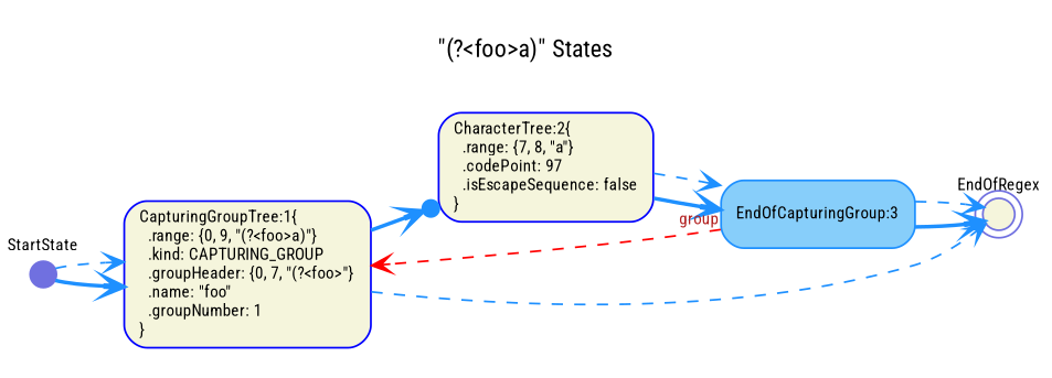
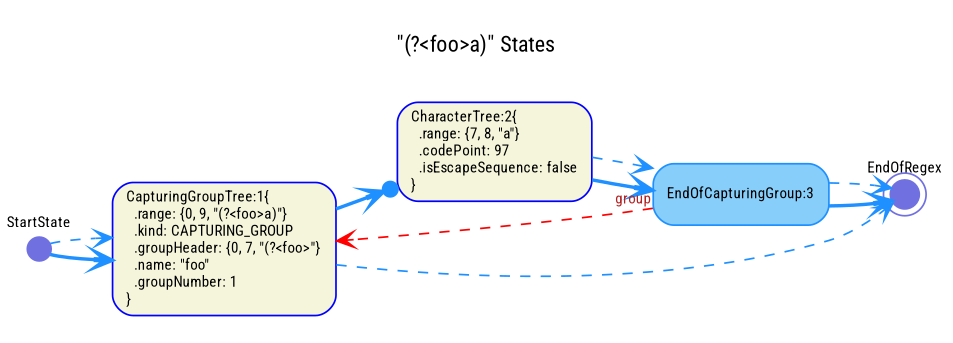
  digraph {
    fontname="Roboto Condensed"
    fontsize=13
    label="\"(?<foo>a)\" States"
    labelloc=t
    rankdir=LR
    node [color=Blue fillcolor=Beige fixedsize=false fontname="Roboto Condensed" fontsize=9 shape=box style="rounded,filled"]
    edge [arrowhead=vee arrowtail=none color=DodgerBlue dir=both fontcolor=MediumBlue fontname="Roboto Condensed" fontsize=9 style=dashed]
    n1 [label="CapturingGroupTree:1\{\l  .range: \{0, 9, \"(?<foo>a)\"\}\l  .kind: CAPTURING_GROUP\l  .groupHeader: \{0, 7, \"(?<foo>\"\}\l  .name: \"foo\"\l  .groupNumber: 1\l\}\l" width=0.75]
    n2 [label="CharacterTree:2\{\l  .range: \{7, 8, \"a\"\}\l  .codePoint: 97\l  .isEscapeSequence: false\l\}\l" width=0.75]
-   n3 [color="#7070E0" fixedsize=true label="EndOfRegex\l\l\l\l" shape=doublecircle width=0.12]
+   n3 [color="#7070E0" fillcolor="#7070E0" fixedsize=true label="EndOfRegex\l\l\l\l" shape=doublecircle width=0.12]
    n4 [color=DodgerBlue fillcolor=LightSkyBlue label="EndOfCapturingGroup:3\l" width=0.75]
    n5 [color="#7070E0" fillcolor="#7070E0" fixedsize=true label="StartState\l\l\l\l" shape=circle width=0.20]
    n1 -> n2 [arrowhead=dotvee style=bold]
    n1 -> n3
    n2 -> n4 [style=bold]
    n2 -> n4
    n4 -> n1 [color=Red fontcolor=Firebrick taillabel=group]
    n4 -> n3 [style=bold]
    n4 -> n3
    n5 -> n1 [style=bold]
    n5 -> n1
  }
